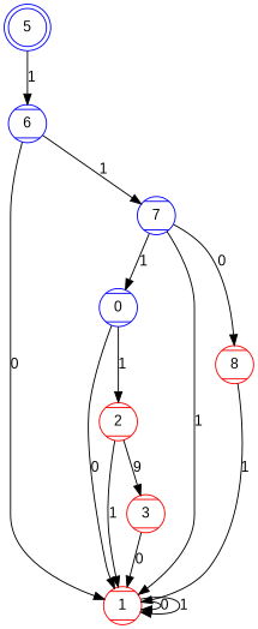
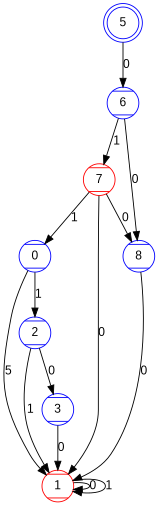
  digraph {
    fontname="Liberation Sans"
    node [color=blue fontname="Liberation Sans" shape=Mcircle style=striped]
    edge [fontname="Liberation Sans"]
    0
    1 [color=red]
-   2 [color=red]
-   3 [color=red]
+   2
+   3
    5 [shape=doublecircle]
    6
-   7
-   8 [color=red]
-   0 -> 1 [label=0]
+   7 [color=red]
+   8
+   0 -> 1 [label=5]
    0 -> 2 [label=1]
    1 -> 1 [label=0]
    1 -> 1 [label=1]
    2 -> 1 [label=1]
-   2 -> 3 [label=9]
+   2 -> 3 [label=0]
    3 -> 1 [label=0]
-   5 -> 6 [label=1]
-   6 -> 1 [label=0]
+   5 -> 6 [label=0]
+   6 -> 8 [label=0]
    6 -> 7 [label=1]
    7 -> 0 [label=1]
-   7 -> 1 [label=1]
+   7 -> 1 [label=0]
    7 -> 8 [label=0]
-   8 -> 1 [label=1]
+   8 -> 1 [label=0]
  }
